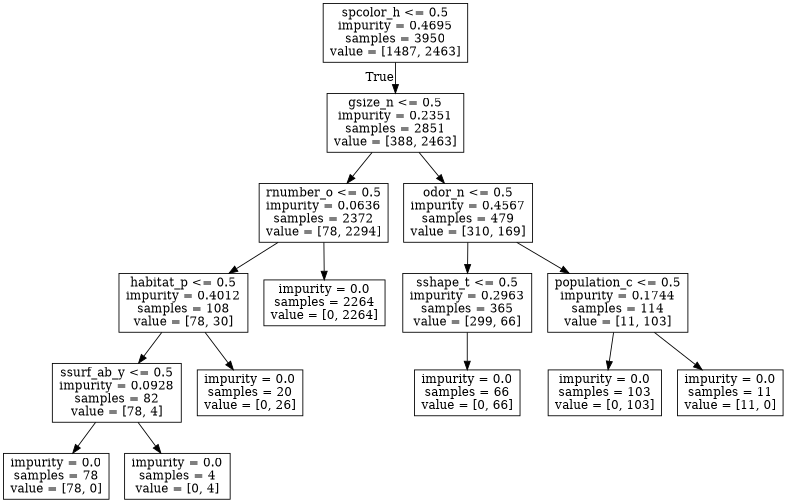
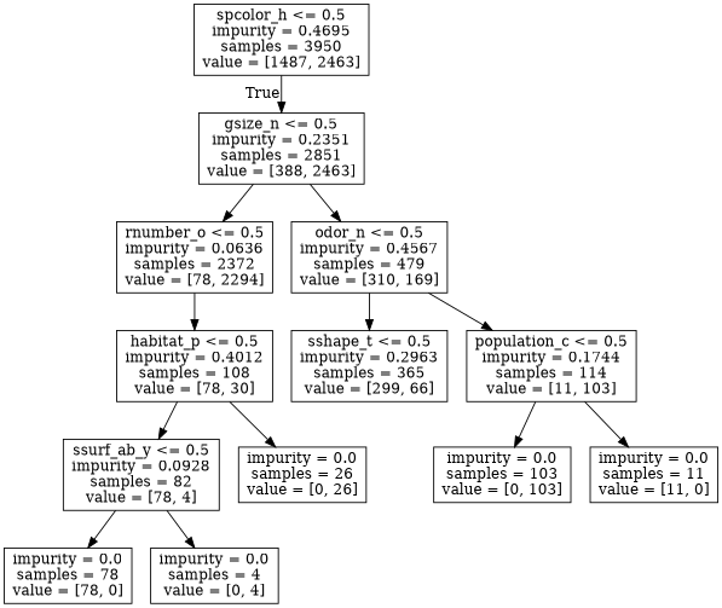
  digraph {
    node [shape=box]
    n1 [label="spcolor_h <= 0.5\nimpurity = 0.4695\nsamples = 3950\nvalue = [1487, 2463]"]
    n2 [label="gsize_n <= 0.5\nimpurity = 0.2351\nsamples = 2851\nvalue = [388, 2463]"]
    n3 [label="rnumber_o <= 0.5\nimpurity = 0.0636\nsamples = 2372\nvalue = [78, 2294]"]
    n4 [label="odor_n <= 0.5\nimpurity = 0.4567\nsamples = 479\nvalue = [310, 169]"]
    n5 [label="habitat_p <= 0.5\nimpurity = 0.4012\nsamples = 108\nvalue = [78, 30]"]
-   n6 [label="impurity = 0.0\nsamples = 2264\nvalue = [0, 2264]"]
    n7 [label="sshape_t <= 0.5\nimpurity = 0.2963\nsamples = 365\nvalue = [299, 66]"]
    n8 [label="population_c <= 0.5\nimpurity = 0.1744\nsamples = 114\nvalue = [11, 103]"]
    n9 [label="ssurf_ab_y <= 0.5\nimpurity = 0.0928\nsamples = 82\nvalue = [78, 4]"]
-   n10 [label="impurity = 0.0\nsamples = 20\nvalue = [0, 26]"]
+   n10 [label="impurity = 0.0\nsamples = 26\nvalue = [0, 26]"]
    n11 [label="impurity = 0.0\nsamples = 78\nvalue = [78, 0]"]
    n12 [label="impurity = 0.0\nsamples = 4\nvalue = [0, 4]"]
-   n13 [label="impurity = 0.0\nsamples = 66\nvalue = [0, 66]"]
    n14 [label="impurity = 0.0\nsamples = 103\nvalue = [0, 103]"]
    n15 [label="impurity = 0.0\nsamples = 11\nvalue = [11, 0]"]
    n1 -> n2 [headlabel=True labelangle=45 labeldistance=2.5]
    n2 -> n3
    n2 -> n4
    n3 -> n5
-   n3 -> n6
    n4 -> n7
    n4 -> n8
    n5 -> n9
    n5 -> n10
-   n7 -> n13
    n8 -> n14
    n8 -> n15
    n9 -> n11
    n9 -> n12
  }
